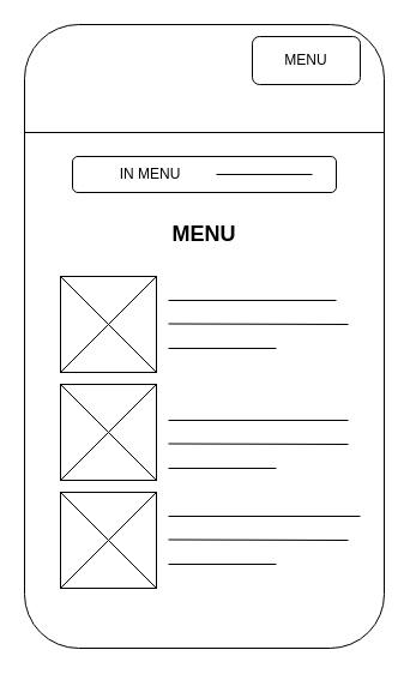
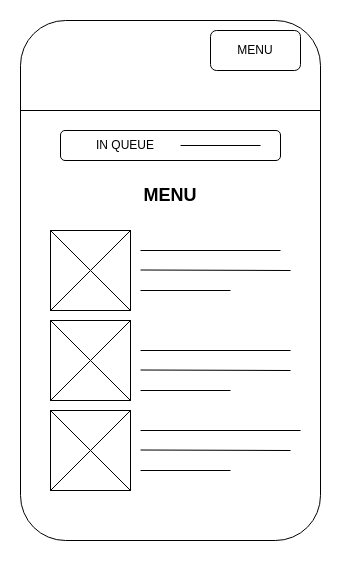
  <mxCell id="0" />
  <mxCell id="1" parent="0" />
  <mxCell id="2" value="" style="rounded=1;whiteSpace=wrap;html=1;" parent="1" vertex="1"><mxGeometry x="20" y="20" width="300" height="520" as="geometry" /></mxCell>
  <mxCell id="3" value="" style="rounded=1;whiteSpace=wrap;html=1;" parent="1" vertex="1"><mxGeometry x="210" y="30" width="90" height="40" as="geometry" /></mxCell>
  <mxCell id="4" value="MENU" style="text;html=1;strokeColor=none;fillColor=none;align=center;verticalAlign=middle;whiteSpace=wrap;rounded=0;" parent="1" vertex="1"><mxGeometry x="225" y="35" width="60" height="30" as="geometry" /></mxCell>
  <mxCell id="5" value="" style="endArrow=none;html=1;rounded=0;" parent="1" edge="1"><mxGeometry width="50" height="50" relative="1" as="geometry"><mxPoint x="20" y="110" as="sourcePoint" /><mxPoint x="320" y="110" as="targetPoint" /></mxGeometry></mxCell>
  <mxCell id="6" value="" style="rounded=1;whiteSpace=wrap;html=1;" parent="1" vertex="1"><mxGeometry x="60" y="130" width="220" height="30" as="geometry" /></mxCell>
- <mxCell id="7" value="IN MENU" style="text;html=1;strokeColor=none;fillColor=none;align=center;verticalAlign=middle;whiteSpace=wrap;rounded=0;" parent="1" vertex="1"><mxGeometry x="70" y="130" width="110" height="30" as="geometry" /></mxCell>
+ <mxCell id="7" value="IN QUEUE" style="text;html=1;strokeColor=none;fillColor=none;align=center;verticalAlign=middle;whiteSpace=wrap;rounded=0;" parent="1" vertex="1"><mxGeometry x="70" y="130" width="110" height="30" as="geometry" /></mxCell>
  <mxCell id="8" value="&lt;font style=&quot;font-size: 18px;&quot;&gt;&lt;b&gt;MENU&lt;/b&gt;&lt;/font&gt;" style="text;html=1;strokeColor=none;fillColor=none;align=center;verticalAlign=middle;whiteSpace=wrap;rounded=0;" parent="1" vertex="1"><mxGeometry x="140" y="180" width="60" height="30" as="geometry" /></mxCell>
  <mxCell id="9" value="" style="group" parent="1" vertex="1" connectable="0"><mxGeometry x="50" y="230" width="80" height="80" as="geometry" /></mxCell>
  <mxCell id="10" value="" style="whiteSpace=wrap;html=1;aspect=fixed;fontSize=18;" parent="9" vertex="1"><mxGeometry width="80" height="80" as="geometry" /></mxCell>
  <mxCell id="11" value="" style="shape=collate;whiteSpace=wrap;html=1;fontSize=18;" parent="9" vertex="1"><mxGeometry width="80" height="80" as="geometry" /></mxCell>
  <mxCell id="12" value="" style="group" parent="1" vertex="1" connectable="0"><mxGeometry x="50" y="410" width="80" height="80" as="geometry" /></mxCell>
  <mxCell id="13" value="" style="whiteSpace=wrap;html=1;aspect=fixed;fontSize=18;" parent="12" vertex="1"><mxGeometry width="80" height="80" as="geometry" /></mxCell>
  <mxCell id="14" value="" style="shape=collate;whiteSpace=wrap;html=1;fontSize=18;" parent="12" vertex="1"><mxGeometry width="80" height="80" as="geometry" /></mxCell>
  <mxCell id="15" value="" style="group" parent="1" vertex="1" connectable="0"><mxGeometry x="50" y="320" width="80" height="80" as="geometry" /></mxCell>
  <mxCell id="16" value="" style="whiteSpace=wrap;html=1;aspect=fixed;fontSize=18;" parent="15" vertex="1"><mxGeometry width="80" height="80" as="geometry" /></mxCell>
  <mxCell id="17" value="" style="shape=collate;whiteSpace=wrap;html=1;fontSize=18;" parent="15" vertex="1"><mxGeometry width="80" height="80" as="geometry" /></mxCell>
  <mxCell id="18" value="" style="group" parent="1" vertex="1" connectable="0"><mxGeometry x="140" y="250" width="150" height="40" as="geometry" /></mxCell>
  <mxCell id="19" value="" style="endArrow=none;html=1;rounded=0;fontSize=18;" parent="18" edge="1"><mxGeometry width="50" height="50" relative="1" as="geometry"><mxPoint as="sourcePoint" /><mxPoint x="140" as="targetPoint" /></mxGeometry></mxCell>
  <mxCell id="20" value="" style="endArrow=none;html=1;rounded=0;fontSize=18;" parent="18" edge="1"><mxGeometry width="50" height="50" relative="1" as="geometry"><mxPoint y="19.5" as="sourcePoint" /><mxPoint x="150" y="20" as="targetPoint" /></mxGeometry></mxCell>
  <mxCell id="21" value="" style="endArrow=none;html=1;rounded=0;fontSize=18;" parent="18" edge="1"><mxGeometry width="50" height="50" relative="1" as="geometry"><mxPoint y="40" as="sourcePoint" /><mxPoint x="90" y="40" as="targetPoint" /></mxGeometry></mxCell>
  <mxCell id="22" value="" style="group" parent="1" vertex="1" connectable="0"><mxGeometry x="140" y="350" width="150" height="40" as="geometry" /></mxCell>
  <mxCell id="23" value="" style="endArrow=none;html=1;rounded=0;fontSize=18;" parent="22" edge="1"><mxGeometry width="50" height="50" relative="1" as="geometry"><mxPoint as="sourcePoint" /><mxPoint x="150" as="targetPoint" /></mxGeometry></mxCell>
  <mxCell id="24" value="" style="endArrow=none;html=1;rounded=0;fontSize=18;" parent="22" edge="1"><mxGeometry width="50" height="50" relative="1" as="geometry"><mxPoint y="19.5" as="sourcePoint" /><mxPoint x="150" y="20" as="targetPoint" /></mxGeometry></mxCell>
  <mxCell id="25" value="" style="endArrow=none;html=1;rounded=0;fontSize=18;" parent="22" edge="1"><mxGeometry width="50" height="50" relative="1" as="geometry"><mxPoint y="40" as="sourcePoint" /><mxPoint x="90" y="40" as="targetPoint" /></mxGeometry></mxCell>
  <mxCell id="26" value="" style="group" parent="1" vertex="1" connectable="0"><mxGeometry x="140" y="430" width="150" height="40" as="geometry" /></mxCell>
  <mxCell id="27" value="" style="endArrow=none;html=1;rounded=0;fontSize=18;" parent="26" edge="1"><mxGeometry width="50" height="50" relative="1" as="geometry"><mxPoint as="sourcePoint" /><mxPoint x="160" as="targetPoint" /></mxGeometry></mxCell>
  <mxCell id="28" value="" style="endArrow=none;html=1;rounded=0;fontSize=18;" parent="26" edge="1"><mxGeometry width="50" height="50" relative="1" as="geometry"><mxPoint y="19.5" as="sourcePoint" /><mxPoint x="150" y="20" as="targetPoint" /></mxGeometry></mxCell>
  <mxCell id="29" value="" style="endArrow=none;html=1;rounded=0;fontSize=18;" parent="26" edge="1"><mxGeometry width="50" height="50" relative="1" as="geometry"><mxPoint y="40" as="sourcePoint" /><mxPoint x="90" y="40" as="targetPoint" /></mxGeometry></mxCell>
  <mxCell id="30" value="" style="endArrow=none;html=1;rounded=0;fontSize=18;fontColor=#FFFFFF;exitX=1;exitY=0.5;exitDx=0;exitDy=0;" parent="1" source="7" edge="1"><mxGeometry width="50" height="50" relative="1" as="geometry"><mxPoint x="210" y="190" as="sourcePoint" /><mxPoint x="260" y="145" as="targetPoint" /></mxGeometry></mxCell>
